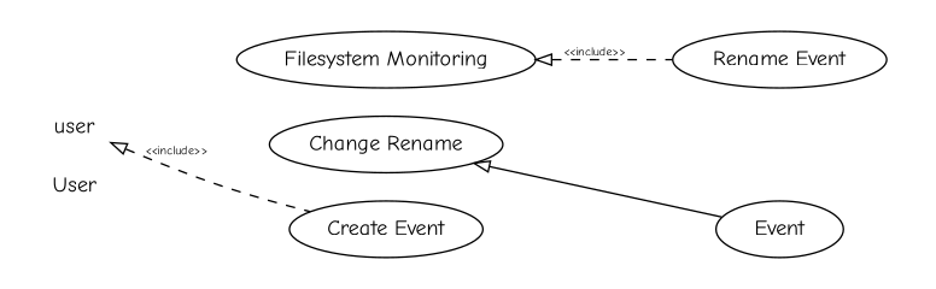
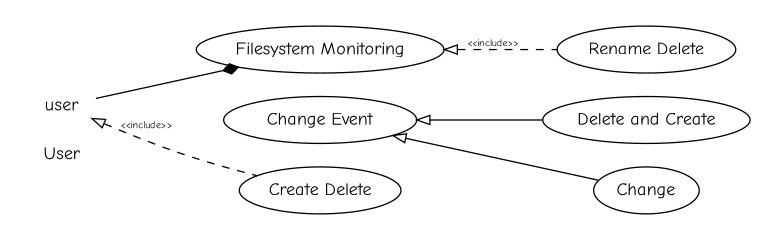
  digraph {
    fontname="Comic Neue"
    labelloc=b
    peripheries=0
    rankdir=LR
    node [fontname="Comic Neue"]
    edge [arrowhead=vee arrowtail=oarrow dir=back fontname="Comic Neue" fontsize=8 style=dashed]
    n1 [label="Filesystem Monitoring"]
-   "Change Event" [label="Change Rename"]
-   "Create Event"
-   "Rename Event"
-   Change [label=Event]
+   "Change Event"
+   "Create Event" [label="Create Delete"]
+   "Rename Event" [label="Rename Delete"]
+   Change
+   "Delete and Create"
    user [peripheries=0]
    subgraph cluster_1 {
      n1
      "Change Event"
      "Create Event"
      "Rename Event"
      Change
+     "Delete and Create"
    }
    subgraph cluster_2 {
      label=User
      user
    }
    n1 -> "Rename Event" [label="<<include>>"]
    "Change Event" -> Change [style=solid]
+   "Change Event" -> "Delete and Create" [style=solid]
+   user -> n1 [arrowhead=diamond arrowtail="" dir="" fontsize="" style=""]
    user -> "Create Event" [label="<<include>>"]
  }
